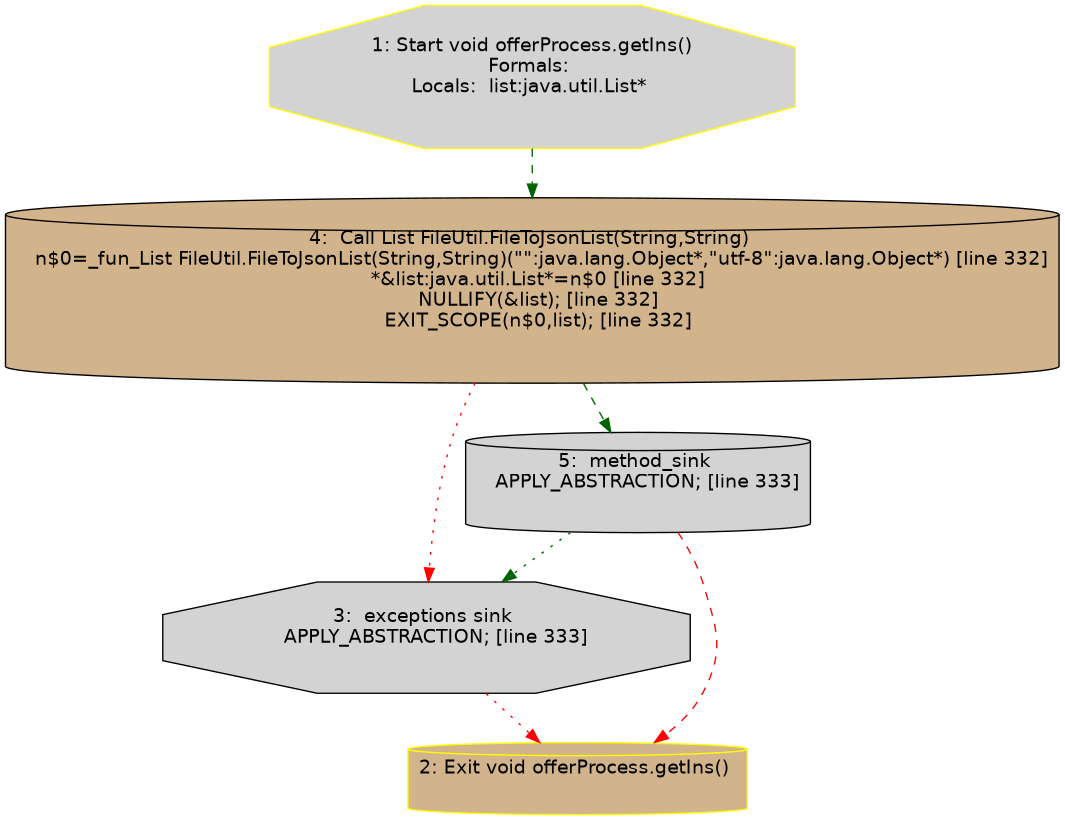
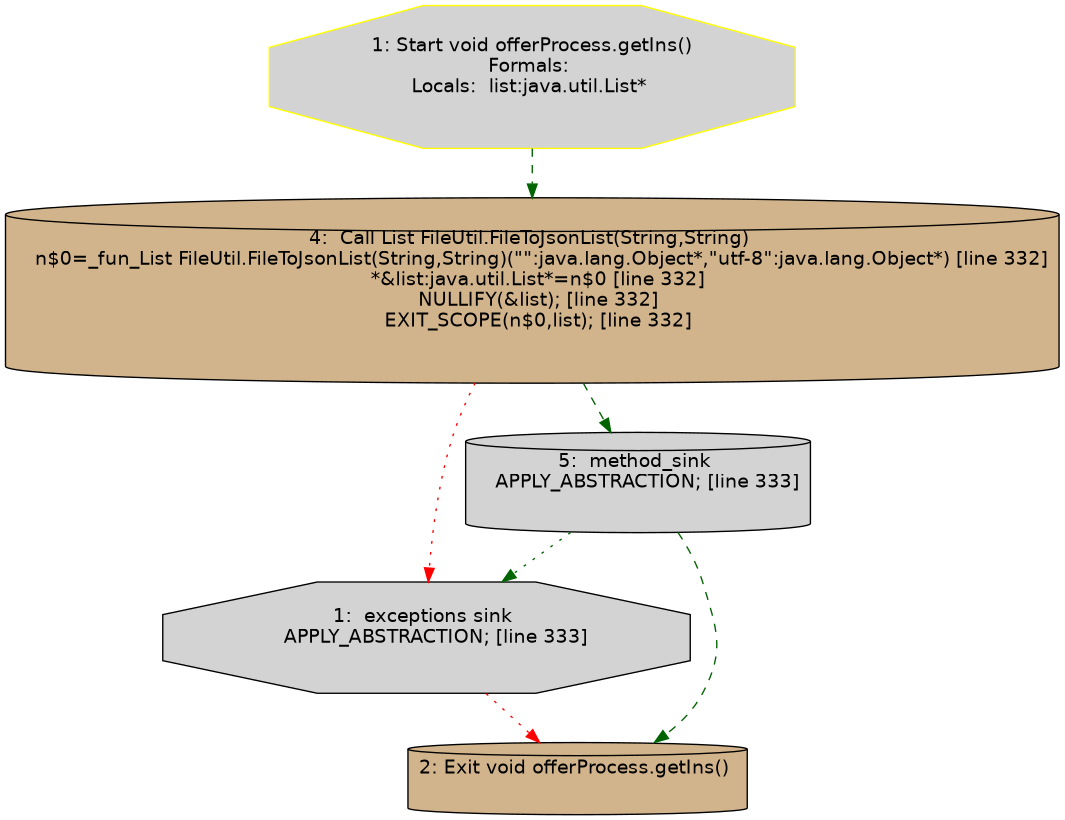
  digraph {
    fontname="DejaVu Sans"
    node [fillcolor=lightgrey fontname="DejaVu Sans" shape=cylinder style=filled]
    edge [color=darkgreen fontname="DejaVu Sans" style=dashed]
    n1 [color=yellow label="1: Start void offerProcess.getIns()\nFormals: \nLocals:  list:java.util.List* \n  " shape=octagon]
    n2 [fillcolor=tan label="4:  Call List FileUtil.FileToJsonList(String,String) \n   n$0=_fun_List FileUtil.FileToJsonList(String,String)(\"\":java.lang.Object*,\"utf-8\":java.lang.Object*) [line 332]\n  *&list:java.util.List*=n$0 [line 332]\n  NULLIFY(&list); [line 332]\n  EXIT_SCOPE(n$0,list); [line 332]\n "]
-   n3 [label="3:  exceptions sink \n   APPLY_ABSTRACTION; [line 333]\n " shape=octagon]
+   n3 [label="1:  exceptions sink \n   APPLY_ABSTRACTION; [line 333]\n " shape=octagon]
    n4 [label="5:  method_sink \n   APPLY_ABSTRACTION; [line 333]\n "]
-   n5 [color=yellow fillcolor=tan label="2: Exit void offerProcess.getIns() \n  "]
+   n5 [color=black fillcolor=tan label="2: Exit void offerProcess.getIns() \n  "]
    n1 -> n2
    n2 -> n3 [color=red style=dotted]
    n2 -> n4
    n3 -> n5 [color=red style=dotted]
    n4 -> n3 [style=dotted]
-   n4 -> n5 [color=red]
+   n4 -> n5
  }
